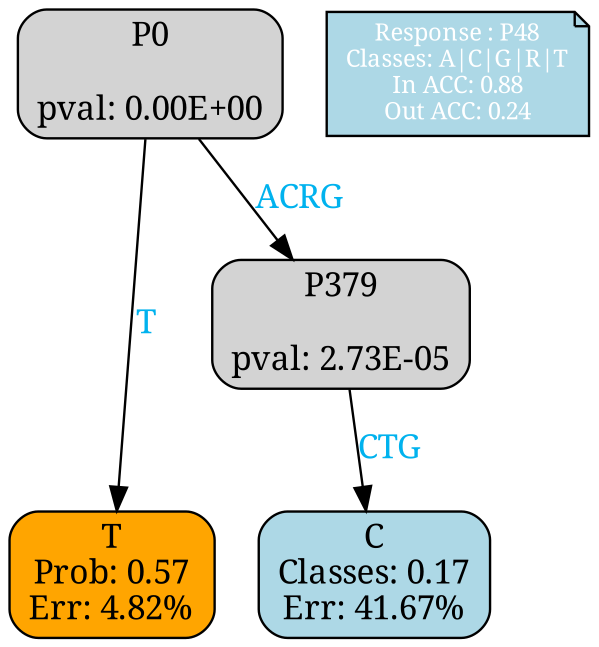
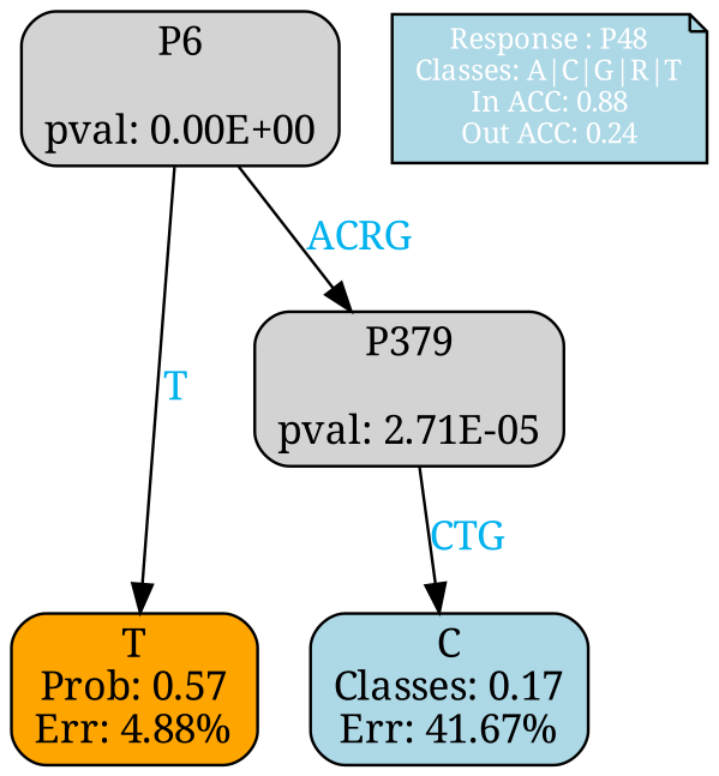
  digraph {
    fontname="Noto Serif"
    ranksep=equally
    splines=polylines
    node [color=black fillcolor=lightblue fontname="Noto Serif" shape=box style="filled, rounded"]
    edge [fontcolor=deepskyblue2 fontname="Noto Serif"]
    n1 [label="C\nClasses: 0.17\nErr: 41.67%"]
-   n2 [fillcolor=orange label="T\nProb: 0.57\nErr: 4.82%"]
+   n2 [fillcolor=orange label="T\nProb: 0.57\nErr: 4.88%"]
    n3 [align=left fontcolor=white fontsize=10 label="Response : P48\nClasses: A|C|G|R|T\nIn ACC: 0.88\nOut ACC: 0.24\n" shape=note style=filled]
-   n4 [fillcolor=lightgrey label="P0\n\npval: 0.00E+00"]
-   n5 [fillcolor=lightgrey label="P379\n\npval: 2.73E-05"]
+   n4 [fillcolor=lightgrey label="P6\n\npval: 0.00E+00"]
+   n5 [fillcolor=lightgrey label="P379\n\npval: 2.71E-05"]
    subgraph sub_1 {
      rank=same
      n1
      n2
    }
    subgraph sub_2 {
      rank=same
      n3
      n4
    }
    n4 -> n2 [label=T]
    n4 -> n5 [label=ACRG]
    n5 -> n1 [label=CTG]
  }
